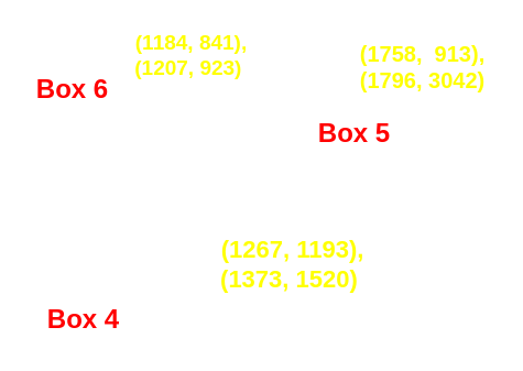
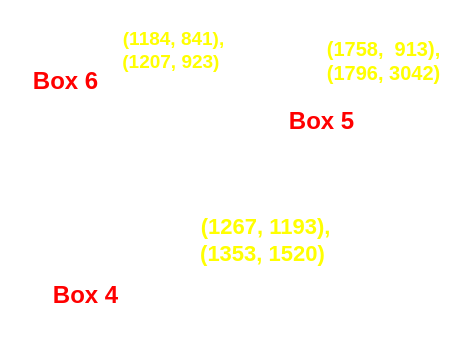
  <mxCell id="0" />
  <mxCell id="1" parent="0" />
- <mxCell id="2" value="&lt;font color=&quot;#ffff00&quot; style=&quot;font-size: 22px;&quot;&gt;&lt;b style=&quot;&quot;&gt;(1267, 1193), &lt;br&gt;(1373, 1520)&amp;nbsp;&lt;/b&gt;&lt;/font&gt;" style="text;html=1;align=center;verticalAlign=middle;resizable=0;points=[];autosize=1;strokeColor=none;fillColor=none;" vertex="1" parent="1"><mxGeometry x="190" y="205" width="150" height="70" as="geometry" /></mxCell>
+ <mxCell id="2" value="&lt;font color=&quot;#ffff00&quot; style=&quot;font-size: 22px;&quot;&gt;&lt;b style=&quot;&quot;&gt;(1267, 1193), &lt;br&gt;(1353, 1520)&amp;nbsp;&lt;/b&gt;&lt;/font&gt;" style="text;html=1;align=center;verticalAlign=middle;resizable=0;points=[];autosize=1;strokeColor=none;fillColor=none;" vertex="1" parent="1"><mxGeometry x="190" y="205" width="150" height="70" as="geometry" /></mxCell>
  <mxCell id="3" value="&lt;font color=&quot;#ffff00&quot; style=&quot;font-size: 19px;&quot;&gt;&lt;b style=&quot;&quot;&gt;(1184, 841), &lt;br&gt;(1207, 923)&amp;nbsp;&lt;/b&gt;&lt;/font&gt;" style="text;html=1;align=center;verticalAlign=middle;resizable=0;points=[];autosize=1;strokeColor=none;fillColor=none;" vertex="1" parent="1"><mxGeometry x="107.5" y="20" width="130" height="60" as="geometry" /></mxCell>
  <mxCell id="4" value="&lt;font color=&quot;#ffff00&quot; style=&quot;font-size: 20px;&quot;&gt;&lt;b style=&quot;&quot;&gt;(1758,&amp;nbsp; 913), &lt;br&gt;(1796, 3042)&lt;/b&gt;&lt;/font&gt;" style="text;html=1;align=center;verticalAlign=middle;resizable=0;points=[];autosize=1;strokeColor=none;fillColor=none;" vertex="1" parent="1"><mxGeometry x="313" y="30" width="140" height="60" as="geometry" /></mxCell>
- <mxCell id="5" value="&lt;font color=&quot;#ff0000&quot;&gt;&lt;span style=&quot;font-size: 24px;&quot;&gt;&lt;b&gt;Box 4&lt;/b&gt;&lt;/span&gt;&lt;/font&gt;" style="text;html=1;align=center;verticalAlign=middle;resizable=0;points=[];autosize=1;strokeColor=none;fillColor=none;" vertex="1" parent="1"><mxGeometry x="30" y="270" width="90" height="40" as="geometry" /></mxCell>
+ <mxCell id="5" value="&lt;font color=&quot;#ff0000&quot;&gt;&lt;span style=&quot;font-size: 24px;&quot;&gt;&lt;b&gt;Box 4&lt;/b&gt;&lt;/span&gt;&lt;/font&gt;" style="text;html=1;align=center;verticalAlign=middle;resizable=0;points=[];autosize=1;strokeColor=none;fillColor=none;" vertex="1" parent="1"><mxGeometry x="40" y="275" width="90" height="40" as="geometry" /></mxCell>
  <mxCell id="6" value="&lt;font color=&quot;#ff0000&quot;&gt;&lt;span style=&quot;font-size: 24px;&quot;&gt;&lt;b&gt;Box 6&lt;/b&gt;&lt;/span&gt;&lt;/font&gt;" style="text;html=1;align=center;verticalAlign=middle;resizable=0;points=[];autosize=1;strokeColor=none;fillColor=none;" vertex="1" parent="1"><mxGeometry x="20" y="61" width="90" height="40" as="geometry" /></mxCell>
  <mxCell id="7" value="&lt;font color=&quot;#ff0000&quot;&gt;&lt;span style=&quot;font-size: 24px;&quot;&gt;&lt;b&gt;Box 5&lt;/b&gt;&lt;/span&gt;&lt;/font&gt;" style="text;html=1;align=center;verticalAlign=middle;resizable=0;points=[];autosize=1;strokeColor=none;fillColor=none;" vertex="1" parent="1"><mxGeometry x="276" y="101" width="90" height="40" as="geometry" /></mxCell>
